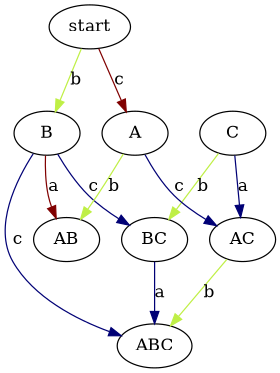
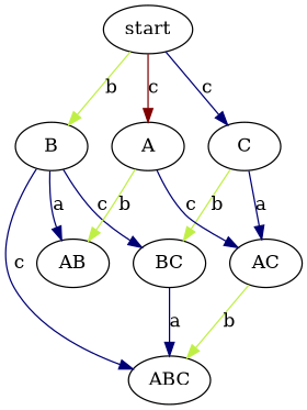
  digraph {
    edge [color="#000075"]
    BC
    ABC
    B
    AB
    C
    AC
    A
    start
    BC -> ABC [label=a]
    B -> BC [label=c]
    B -> ABC [label=c]
-   B -> AB [color="#800000" label=a]
+   B -> AB [label=a]
    C -> BC [color="#bfef45" label=b]
    C -> AC [label=a]
    AC -> ABC [color="#bfef45" label=b]
    A -> AB [color="#bfef45" label=b]
    A -> AC [label=c]
    start -> B [color="#bfef45" label=b]
+   start -> C [label=c]
    start -> A [color="#800000" label=c]
  }
